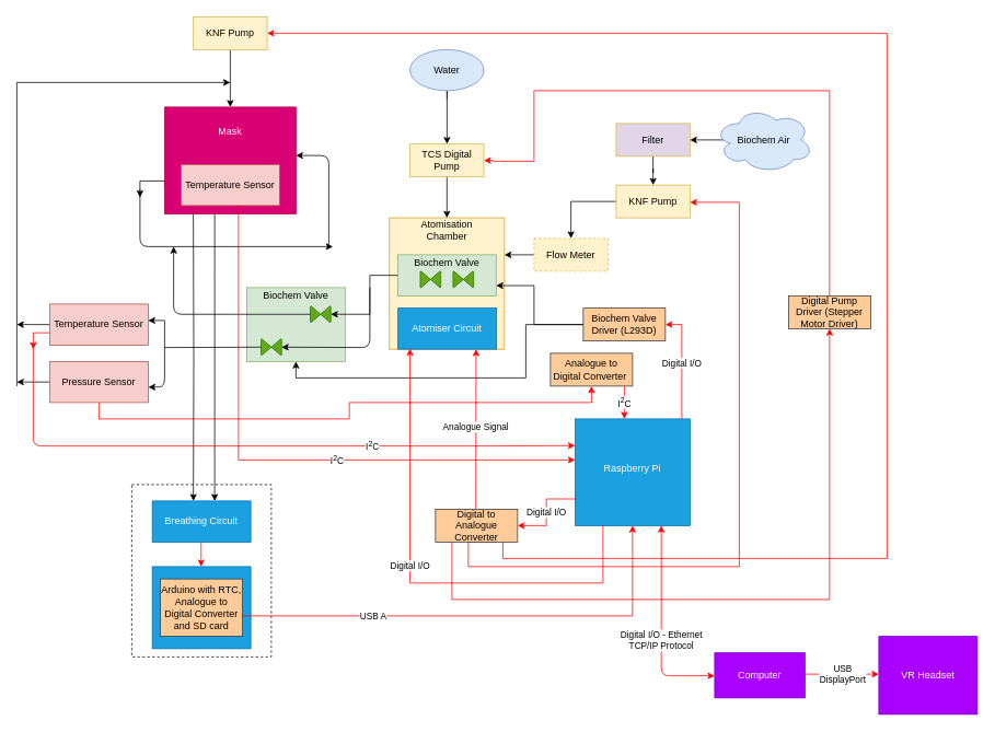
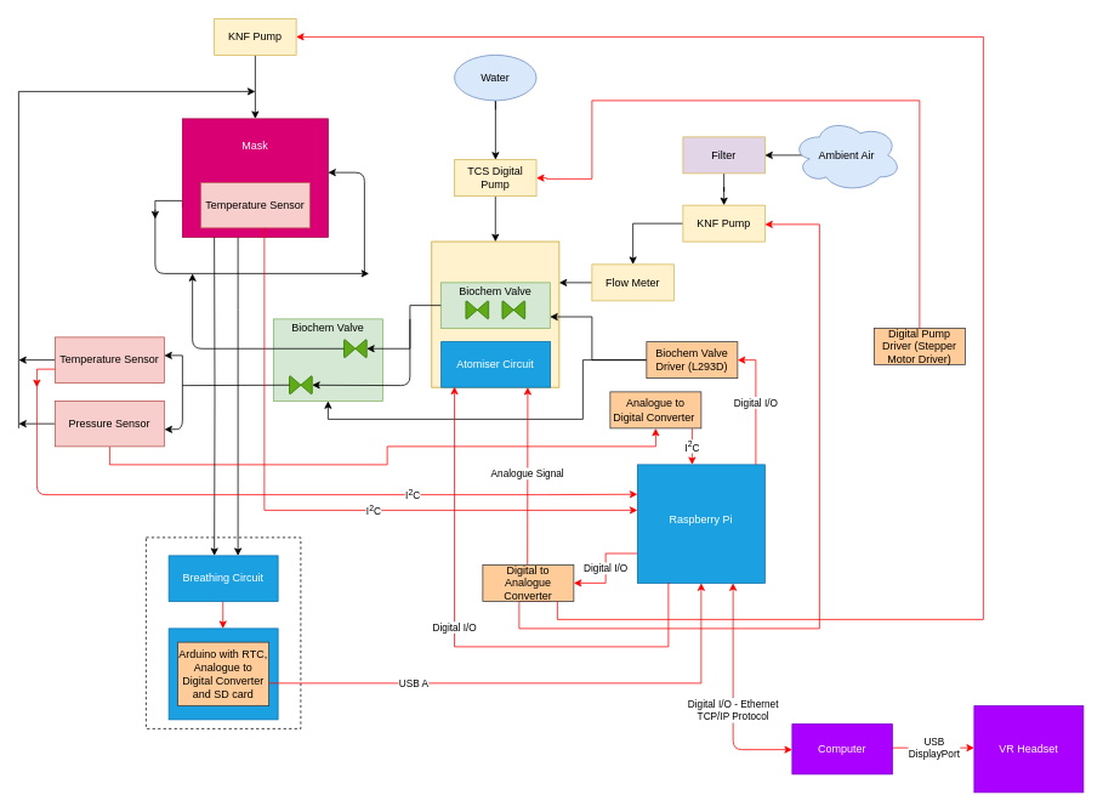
  <mxCell id="0" />
  <mxCell id="1" parent="0" />
  <mxCell id="2" value="" style="rounded=0;whiteSpace=wrap;html=1;dashed=1;fillColor=none;" parent="1" vertex="1"><mxGeometry x="160" y="590" width="170" height="210" as="geometry" /></mxCell>
  <mxCell id="3" value="" style="edgeStyle=orthogonalEdgeStyle;rounded=0;orthogonalLoop=1;jettySize=auto;html=1;" parent="1" source="5" target="11" edge="1"><mxGeometry relative="1" as="geometry" /></mxCell>
  <mxCell id="4" value="" style="edgeStyle=orthogonalEdgeStyle;rounded=0;orthogonalLoop=1;jettySize=auto;html=1;exitX=0.75;exitY=1;exitDx=0;exitDy=0;strokeColor=#FF0000;" parent="1" source="73" target="5" edge="1"><mxGeometry relative="1" as="geometry"><mxPoint x="920" y="680" as="sourcePoint" /><Array as="points"><mxPoint x="570" y="690" /><mxPoint x="900" y="690" /><mxPoint x="900" y="246" /></Array></mxGeometry></mxCell>
  <mxCell id="5" value="KNF Pump" style="rounded=0;whiteSpace=wrap;html=1;fillColor=#fff2cc;strokeColor=#d6b656;" parent="1" vertex="1"><mxGeometry x="750" y="225" width="90" height="40" as="geometry" /></mxCell>
  <mxCell id="6" value="" style="edgeStyle=orthogonalEdgeStyle;rounded=0;orthogonalLoop=1;jettySize=auto;html=1;" parent="1" source="7" target="5" edge="1"><mxGeometry relative="1" as="geometry" /></mxCell>
  <mxCell id="7" value="Filter" style="rounded=0;whiteSpace=wrap;html=1;fillColor=#e1d5e7;strokeColor=#d6b656;" parent="1" vertex="1"><mxGeometry x="750" y="150" width="90" height="40" as="geometry" /></mxCell>
  <mxCell id="8" value="" style="endArrow=classic;html=1;entryX=1;entryY=0.5;entryDx=0;entryDy=0;" parent="1" target="7" edge="1"><mxGeometry width="50" height="50" relative="1" as="geometry"><mxPoint x="890" y="170" as="sourcePoint" /><mxPoint x="1020" y="310" as="targetPoint" /></mxGeometry></mxCell>
- <mxCell id="9" value="Biochem Air" style="ellipse;shape=cloud;whiteSpace=wrap;html=1;fillColor=#dae8fc;strokeColor=#6c8ebf;" parent="1" vertex="1"><mxGeometry x="870" y="130" width="120" height="80" as="geometry" /></mxCell>
+ <mxCell id="9" value="Ambient Air" style="ellipse;shape=cloud;whiteSpace=wrap;html=1;fillColor=#dae8fc;strokeColor=#6c8ebf;" parent="1" vertex="1"><mxGeometry x="870" y="130" width="120" height="80" as="geometry" /></mxCell>
  <mxCell id="10" value="" style="edgeStyle=orthogonalEdgeStyle;rounded=0;orthogonalLoop=1;jettySize=auto;html=1;" parent="1" source="11" target="13" edge="1"><mxGeometry relative="1" as="geometry"><Array as="points"><mxPoint x="620" y="310" /><mxPoint x="620" y="310" /></Array></mxGeometry></mxCell>
- <mxCell id="11" value="Flow Meter" style="rounded=0;whiteSpace=wrap;html=1;fillColor=#fff2cc;strokeColor=#d6b656;dashed=1;" parent="1" vertex="1"><mxGeometry x="650" y="290" width="90" height="40" as="geometry" /></mxCell>
+ <mxCell id="11" value="Flow Meter" style="rounded=0;whiteSpace=wrap;html=1;fillColor=#fff2cc;strokeColor=#d6b656;" parent="1" vertex="1"><mxGeometry x="650" y="290" width="90" height="40" as="geometry" /></mxCell>
  <mxCell id="12" value="" style="group;fillColor=#fff2cc;strokeColor=#d6b656;" parent="1" vertex="1" connectable="0"><mxGeometry x="473.91" y="265" width="140.0" height="160" as="geometry" /></mxCell>
  <mxCell id="13" value="&lt;p style=&quot;line-height: 120%&quot;&gt;&lt;br&gt;&lt;/p&gt;" style="rounded=0;whiteSpace=wrap;html=1;align=center;fillColor=#fff2cc;strokeColor=#d6b656;" parent="12" vertex="1"><mxGeometry width="140" height="160" as="geometry" /></mxCell>
- <mxCell id="14" value="Atomisation Chamber" style="text;html=1;strokeColor=none;fillColor=none;align=center;verticalAlign=middle;whiteSpace=wrap;rounded=0;" parent="12" vertex="1"><mxGeometry x="15.14" y="5" width="109.72" height="20" as="geometry" /></mxCell>
  <mxCell id="15" value="" style="group" parent="12" vertex="1" connectable="0"><mxGeometry x="10" y="45" width="120" height="50" as="geometry" /></mxCell>
  <mxCell id="16" value="" style="rounded=0;whiteSpace=wrap;html=1;fillColor=#d5e8d4;strokeColor=#82b366;" parent="15" vertex="1"><mxGeometry width="120" height="50" as="geometry" /></mxCell>
  <mxCell id="17" value="Biochem Valve" style="text;html=1;strokeColor=none;fillColor=none;align=center;verticalAlign=middle;whiteSpace=wrap;rounded=0;" parent="15" vertex="1"><mxGeometry x="15" width="90" height="20" as="geometry" /></mxCell>
  <mxCell id="18" value="" style="verticalLabelPosition=bottom;verticalAlign=top;html=1;shape=mxgraph.flowchart.collate;rotation=-90;fillColor=#60a917;strokeColor=#2D7600;fontColor=#ffffff;" parent="15" vertex="1"><mxGeometry x="70" y="17.5" width="20" height="25" as="geometry" /></mxCell>
  <mxCell id="19" value="" style="verticalLabelPosition=bottom;verticalAlign=top;html=1;shape=mxgraph.flowchart.collate;rotation=-90;fillColor=#60a917;strokeColor=#2D7600;fontColor=#ffffff;" parent="15" vertex="1"><mxGeometry x="30" y="17.5" width="20" height="25" as="geometry" /></mxCell>
  <mxCell id="20" value="Atomiser Circuit" style="rounded=0;whiteSpace=wrap;html=1;fillColor=#1ba1e2;strokeColor=#006EAF;fontColor=#ffffff;" parent="12" vertex="1"><mxGeometry x="10.44" y="110" width="120" height="50" as="geometry" /></mxCell>
  <mxCell id="21" value="" style="edgeStyle=orthogonalEdgeStyle;rounded=0;orthogonalLoop=1;jettySize=auto;html=1;" parent="1" target="24" edge="1"><mxGeometry relative="1" as="geometry"><mxPoint x="544" y="120" as="sourcePoint" /><Array as="points"><mxPoint x="544" y="105" /></Array></mxGeometry></mxCell>
  <mxCell id="22" value="Water" style="ellipse;whiteSpace=wrap;html=1;fillColor=#dae8fc;strokeColor=#6c8ebf;" parent="1" vertex="1"><mxGeometry x="498.91" y="60" width="90" height="50" as="geometry" /></mxCell>
  <mxCell id="23" value="" style="edgeStyle=orthogonalEdgeStyle;rounded=0;orthogonalLoop=1;jettySize=auto;html=1;entryX=0.5;entryY=0;entryDx=0;entryDy=0;" parent="1" source="24" target="13" edge="1"><mxGeometry relative="1" as="geometry"><mxPoint x="544" y="260" as="targetPoint" /></mxGeometry></mxCell>
  <mxCell id="24" value="TCS Digital Pump" style="rounded=0;whiteSpace=wrap;html=1;fillColor=#fff2cc;strokeColor=#d6b656;" parent="1" vertex="1"><mxGeometry x="498.91" y="175" width="90" height="40" as="geometry" /></mxCell>
  <mxCell id="25" style="edgeStyle=orthogonalEdgeStyle;rounded=0;orthogonalLoop=1;jettySize=auto;html=1;entryX=0.5;entryY=0;entryDx=0;entryDy=0;fontColor=#FFFFFF;" parent="1" source="26" target="29" edge="1"><mxGeometry relative="1" as="geometry" /></mxCell>
  <mxCell id="26" value="KNF Pump" style="rounded=0;whiteSpace=wrap;html=1;fillColor=#fff2cc;strokeColor=#d6b656;" parent="1" vertex="1"><mxGeometry x="235" y="20" width="90" height="40" as="geometry" /></mxCell>
  <mxCell id="27" style="edgeStyle=elbowEdgeStyle;rounded=0;orthogonalLoop=1;jettySize=auto;html=1;exitX=0;exitY=0.75;exitDx=0;exitDy=0;fontColor=#000000;elbow=vertical;" parent="1" source="29" edge="1"><mxGeometry relative="1" as="geometry"><mxPoint x="170" y="240" as="targetPoint" /><Array as="points"><mxPoint x="180" y="220" /></Array></mxGeometry></mxCell>
  <mxCell id="28" value="" style="edgeStyle=orthogonalEdgeStyle;rounded=0;orthogonalLoop=1;jettySize=auto;html=1;" parent="1" source="29" edge="1"><mxGeometry relative="1" as="geometry"><mxPoint x="261" y="610" as="targetPoint" /><Array as="points"><mxPoint x="261" y="340" /><mxPoint x="261" y="340" /></Array></mxGeometry></mxCell>
  <mxCell id="29" value="" style="rounded=0;whiteSpace=wrap;html=1;fillColor=#d80073;strokeColor=#A50040;fontColor=#ffffff;" parent="1" vertex="1"><mxGeometry x="200" y="130" width="160" height="130" as="geometry" /></mxCell>
  <mxCell id="30" value="Mask" style="text;html=1;strokeColor=none;fillColor=none;align=center;verticalAlign=middle;whiteSpace=wrap;rounded=0;fontColor=#FFFFFF;" parent="1" vertex="1"><mxGeometry x="260" y="150" width="40" height="20" as="geometry" /></mxCell>
  <mxCell id="31" value="Temperature Sensor" style="rounded=0;whiteSpace=wrap;html=1;fillColor=#f8cecc;strokeColor=#b85450;" parent="1" vertex="1"><mxGeometry x="220" y="200" width="120" height="50" as="geometry" /></mxCell>
  <mxCell id="32" value="" style="group" parent="1" vertex="1" connectable="0"><mxGeometry x="700" y="510" width="140" height="130" as="geometry" /></mxCell>
  <mxCell id="33" value="" style="rounded=0;whiteSpace=wrap;html=1;fillColor=#1ba1e2;strokeColor=#006EAF;fontColor=#ffffff;" parent="32" vertex="1"><mxGeometry width="140" height="130" as="geometry" /></mxCell>
  <mxCell id="34" value="&lt;font color=&quot;#ffffff&quot;&gt;Raspberry Pi&lt;/font&gt;" style="text;html=1;strokeColor=none;fillColor=none;align=center;verticalAlign=middle;whiteSpace=wrap;rounded=0;fontColor=#000000;" parent="32" vertex="1"><mxGeometry x="20" y="50" width="100" height="20" as="geometry" /></mxCell>
  <mxCell id="35" value="" style="group" parent="1" vertex="1" connectable="0"><mxGeometry x="300" y="350" width="120" height="90" as="geometry" /></mxCell>
  <mxCell id="36" value="" style="rounded=0;whiteSpace=wrap;html=1;fillColor=#d5e8d4;strokeColor=#82b366;" parent="35" vertex="1"><mxGeometry width="120" height="90" as="geometry" /></mxCell>
  <mxCell id="37" value="Biochem Valve" style="text;html=1;strokeColor=none;fillColor=none;align=center;verticalAlign=middle;whiteSpace=wrap;rounded=0;" parent="35" vertex="1"><mxGeometry x="15" width="90" height="20" as="geometry" /></mxCell>
  <mxCell id="38" value="" style="verticalLabelPosition=bottom;verticalAlign=top;html=1;shape=mxgraph.flowchart.collate;rotation=-90;fillColor=#60a917;strokeColor=#2D7600;fontColor=#ffffff;" parent="35" vertex="1"><mxGeometry x="80" y="20" width="20" height="25" as="geometry" /></mxCell>
  <mxCell id="39" value="" style="verticalLabelPosition=bottom;verticalAlign=top;html=1;shape=mxgraph.flowchart.collate;rotation=-90;fillColor=#60a917;strokeColor=#2D7600;fontColor=#ffffff;" parent="35" vertex="1"><mxGeometry x="20" y="60" width="20" height="25" as="geometry" /></mxCell>
  <mxCell id="40" value="" style="endArrow=classic;html=1;fontColor=#000000;edgeStyle=elbowEdgeStyle;" parent="35" source="38" edge="1"><mxGeometry width="50" height="50" relative="1" as="geometry"><mxPoint x="40" y="30" as="sourcePoint" /><mxPoint x="-89" y="-50" as="targetPoint" /><Array as="points"><mxPoint x="-89" y="-10" /><mxPoint x="-80" y="-10" /></Array></mxGeometry></mxCell>
  <mxCell id="41" value="" style="endArrow=classic;html=1;fontColor=#000000;edgeStyle=elbowEdgeStyle;" parent="1" edge="1"><mxGeometry width="50" height="50" relative="1" as="geometry"><mxPoint x="170" y="230" as="sourcePoint" /><mxPoint x="405" y="300" as="targetPoint" /><Array as="points"><mxPoint x="170" y="300" /></Array></mxGeometry></mxCell>
  <mxCell id="42" value="" style="endArrow=classic;html=1;fontColor=#000000;" parent="1" edge="1"><mxGeometry width="50" height="50" relative="1" as="geometry"><mxPoint x="400" y="300" as="sourcePoint" /><mxPoint x="360" y="189" as="targetPoint" /><Array as="points"><mxPoint x="400" y="189" /></Array></mxGeometry></mxCell>
  <mxCell id="43" value="" style="edgeStyle=orthogonalEdgeStyle;rounded=0;orthogonalLoop=1;jettySize=auto;html=1;entryX=0.5;entryY=1;entryDx=0;entryDy=0;entryPerimeter=0;" parent="1" source="16" target="38" edge="1"><mxGeometry relative="1" as="geometry"><mxPoint x="403.91" y="335" as="targetPoint" /><Array as="points"><mxPoint x="450" y="335" /><mxPoint x="450" y="382" /></Array></mxGeometry></mxCell>
  <mxCell id="44" value="" style="endArrow=classic;html=1;fontColor=#000000;edgeStyle=elbowEdgeStyle;" parent="1" target="39" edge="1"><mxGeometry width="50" height="50" relative="1" as="geometry"><mxPoint x="450" y="350" as="sourcePoint" /><mxPoint x="400" y="430" as="targetPoint" /><Array as="points"><mxPoint x="450" y="423" /><mxPoint x="460" y="380" /><mxPoint x="430" y="400" /></Array></mxGeometry></mxCell>
  <mxCell id="45" value="" style="endArrow=none;html=1;entryX=0.5;entryY=0;entryDx=0;entryDy=0;entryPerimeter=0;" parent="1" target="39" edge="1"><mxGeometry width="50" height="50" relative="1" as="geometry"><mxPoint x="200" y="423" as="sourcePoint" /><mxPoint x="290" y="420" as="targetPoint" /></mxGeometry></mxCell>
  <mxCell id="46" value="" style="edgeStyle=orthogonalEdgeStyle;rounded=0;orthogonalLoop=1;jettySize=auto;html=1;" parent="1" source="47" edge="1"><mxGeometry relative="1" as="geometry"><mxPoint x="20" y="395" as="targetPoint" /><Array as="points"><mxPoint x="30" y="395" /><mxPoint x="30" y="395" /></Array></mxGeometry></mxCell>
  <mxCell id="47" value="Temperature Sensor" style="rounded=0;whiteSpace=wrap;html=1;fillColor=#f8cecc;strokeColor=#b85450;" parent="1" vertex="1"><mxGeometry x="60" y="370" width="120" height="50" as="geometry" /></mxCell>
  <mxCell id="48" value="" style="edgeStyle=orthogonalEdgeStyle;rounded=0;orthogonalLoop=1;jettySize=auto;html=1;" parent="1" source="50" edge="1"><mxGeometry relative="1" as="geometry"><mxPoint x="20" y="465" as="targetPoint" /></mxGeometry></mxCell>
  <mxCell id="49" value="" style="edgeStyle=orthogonalEdgeStyle;rounded=0;orthogonalLoop=1;jettySize=auto;html=1;entryX=0.5;entryY=1;entryDx=0;entryDy=0;strokeColor=#FF0000;" parent="1" source="50" target="80" edge="1"><mxGeometry relative="1" as="geometry"><mxPoint x="120" y="570" as="targetPoint" /><Array as="points"><mxPoint x="120" y="510" /><mxPoint x="425" y="510" /><mxPoint x="425" y="490" /><mxPoint x="720" y="490" /></Array></mxGeometry></mxCell>
  <mxCell id="50" value="Pressure Sensor" style="rounded=0;whiteSpace=wrap;html=1;fillColor=#f8cecc;strokeColor=#b85450;" parent="1" vertex="1"><mxGeometry x="60" y="440" width="120" height="50" as="geometry" /></mxCell>
  <mxCell id="51" value="" style="endArrow=classic;html=1;entryX=1.002;entryY=0.626;entryDx=0;entryDy=0;entryPerimeter=0;" parent="1" target="50" edge="1"><mxGeometry width="50" height="50" relative="1" as="geometry"><mxPoint x="200" y="390" as="sourcePoint" /><mxPoint x="200" y="470" as="targetPoint" /><Array as="points"><mxPoint x="200" y="471" /></Array></mxGeometry></mxCell>
  <mxCell id="52" value="" style="endArrow=classic;html=1;entryX=1;entryY=0.5;entryDx=0;entryDy=0;" parent="1" edge="1"><mxGeometry width="50" height="50" relative="1" as="geometry"><mxPoint x="200" y="390" as="sourcePoint" /><mxPoint x="180" y="390" as="targetPoint" /></mxGeometry></mxCell>
  <mxCell id="53" value="" style="endArrow=none;html=1;" parent="1" edge="1"><mxGeometry width="50" height="50" relative="1" as="geometry"><mxPoint x="20" y="470" as="sourcePoint" /><mxPoint x="20" y="100" as="targetPoint" /></mxGeometry></mxCell>
  <mxCell id="54" value="" style="endArrow=classic;html=1;" parent="1" edge="1"><mxGeometry width="50" height="50" relative="1" as="geometry"><mxPoint x="20" y="100" as="sourcePoint" /><mxPoint x="280" y="100" as="targetPoint" /></mxGeometry></mxCell>
  <mxCell id="55" value="" style="edgeStyle=orthogonalEdgeStyle;rounded=0;orthogonalLoop=1;jettySize=auto;html=1;entryX=0.417;entryY=0;entryDx=0;entryDy=0;entryPerimeter=0;" parent="1" target="59" edge="1"><mxGeometry relative="1" as="geometry"><mxPoint x="235" y="260" as="sourcePoint" /><mxPoint x="235" y="590" as="targetPoint" /></mxGeometry></mxCell>
  <mxCell id="56" value="Breathing Circuit" style="text;html=1;strokeColor=none;fillColor=none;align=center;verticalAlign=middle;whiteSpace=wrap;rounded=0;fontColor=#FFFFFF;" parent="1" vertex="1"><mxGeometry x="185" y="710" width="110" height="20" as="geometry" /></mxCell>
  <mxCell id="57" value="Text" style="text;html=1;align=center;verticalAlign=middle;resizable=0;points=[];autosize=1;fontColor=#FFFFFF;" parent="1" vertex="1"><mxGeometry x="514" y="644" width="40" height="20" as="geometry" /></mxCell>
  <mxCell id="58" value="" style="edgeStyle=orthogonalEdgeStyle;rounded=0;orthogonalLoop=1;jettySize=auto;html=1;strokeColor=#FF0000;" parent="1" edge="1"><mxGeometry relative="1" as="geometry"><mxPoint x="244.5" y="660" as="sourcePoint" /><mxPoint x="244.5" y="690" as="targetPoint" /></mxGeometry></mxCell>
  <mxCell id="59" value="Breathing Circuit" style="rounded=0;whiteSpace=wrap;html=1;fillColor=#1ba1e2;strokeColor=#006EAF;fontColor=#ffffff;" parent="1" vertex="1"><mxGeometry x="185" y="610" width="120" height="50" as="geometry" /></mxCell>
  <mxCell id="60" value="" style="rounded=0;whiteSpace=wrap;html=1;fillColor=#1ba1e2;strokeColor=#006EAF;fontColor=#ffffff;" parent="1" vertex="1"><mxGeometry x="185" y="690" width="120" height="100" as="geometry" /></mxCell>
  <mxCell id="61" value="USB A" style="edgeStyle=orthogonalEdgeStyle;rounded=0;orthogonalLoop=1;jettySize=auto;html=1;entryX=0.5;entryY=1;entryDx=0;entryDy=0;strokeColor=#FF0000;" parent="1" source="62" target="33" edge="1"><mxGeometry x="-0.461" relative="1" as="geometry"><mxPoint x="400" y="600" as="targetPoint" /><Array as="points"><mxPoint x="770" y="750" /></Array><mxPoint x="1" as="offset" /></mxGeometry></mxCell>
  <mxCell id="62" value="Arduino with RTC, Analogue to Digital Converter and SD card" style="rounded=0;whiteSpace=wrap;html=1;fillColor=#ffcc99;strokeColor=#36393d;" parent="1" vertex="1"><mxGeometry x="195" y="705" width="100" height="70" as="geometry" /></mxCell>
  <mxCell id="63" value="" style="edgeStyle=orthogonalEdgeStyle;rounded=0;orthogonalLoop=1;jettySize=auto;html=1;entryX=0.5;entryY=1;entryDx=0;entryDy=0;" parent="1" source="66" target="36" edge="1"><mxGeometry relative="1" as="geometry"><mxPoint x="434" y="500" as="targetPoint" /><Array as="points"><mxPoint x="640" y="395" /><mxPoint x="640" y="460" /><mxPoint x="360" y="460" /></Array></mxGeometry></mxCell>
  <mxCell id="64" value="" style="edgeStyle=orthogonalEdgeStyle;rounded=0;orthogonalLoop=1;jettySize=auto;html=1;entryX=1;entryY=0.75;entryDx=0;entryDy=0;" parent="1" source="66" target="16" edge="1"><mxGeometry relative="1" as="geometry"><mxPoint x="650" y="360" as="targetPoint" /><Array as="points"><mxPoint x="650" y="347" /></Array></mxGeometry></mxCell>
  <mxCell id="65" value="Digital I/O" style="edgeStyle=orthogonalEdgeStyle;rounded=0;orthogonalLoop=1;jettySize=auto;html=1;entryX=1;entryY=0.5;entryDx=0;entryDy=0;strokeColor=#FF0000;" parent="1" target="66" edge="1"><mxGeometry relative="1" as="geometry"><mxPoint x="830" y="510" as="sourcePoint" /><mxPoint x="780" y="460" as="targetPoint" /><Array as="points"><mxPoint x="830" y="510" /><mxPoint x="830" y="395" /></Array></mxGeometry></mxCell>
  <mxCell id="66" value="Biochem Valve Driver (L293D)" style="rounded=0;whiteSpace=wrap;html=1;fillColor=#ffcc99;strokeColor=#36393d;" parent="1" vertex="1"><mxGeometry x="710" y="375" width="100" height="40" as="geometry" /></mxCell>
  <mxCell id="67" style="edgeStyle=orthogonalEdgeStyle;rounded=0;orthogonalLoop=1;jettySize=auto;html=1;exitX=0.5;exitY=0;exitDx=0;exitDy=0;strokeColor=#FF0000;" parent="1" source="68" edge="1"><mxGeometry relative="1" as="geometry"><mxPoint x="589" y="195" as="targetPoint" /><Array as="points"><mxPoint x="1010" y="110" /><mxPoint x="650" y="110" /><mxPoint x="650" y="196" /><mxPoint x="600" y="196" /></Array></mxGeometry></mxCell>
  <mxCell id="68" value="Digital Pump Driver (Stepper Motor Driver)" style="rounded=0;whiteSpace=wrap;html=1;fillColor=#ffcc99;strokeColor=#36393d;" parent="1" vertex="1"><mxGeometry x="960" y="360" width="100" height="40" as="geometry" /></mxCell>
  <mxCell id="69" value="I&lt;sup&gt;2&lt;/sup&gt;C&lt;sup&gt;&lt;br&gt;&lt;/sup&gt;" style="edgeStyle=orthogonalEdgeStyle;rounded=0;orthogonalLoop=1;jettySize=auto;html=1;strokeColor=#FF0000;" parent="1" source="31" target="33" edge="1"><mxGeometry x="-0.138" y="120" relative="1" as="geometry"><mxPoint x="280" y="330" as="targetPoint" /><Array as="points"><mxPoint x="290" y="560" /></Array><mxPoint x="120" y="120" as="offset" /></mxGeometry></mxCell>
  <mxCell id="70" style="edgeStyle=elbowEdgeStyle;rounded=0;orthogonalLoop=1;jettySize=auto;html=1;fontColor=#000000;elbow=vertical;strokeColor=#FF0000;" parent="1" edge="1"><mxGeometry relative="1" as="geometry"><mxPoint x="40" y="425" as="targetPoint" /><Array as="points"><mxPoint x="40" y="405" /></Array><mxPoint x="60" y="405" as="sourcePoint" /></mxGeometry></mxCell>
  <mxCell id="71" value="I&lt;sup&gt;2&lt;/sup&gt;C" style="endArrow=classic;html=1;entryX=0;entryY=0.25;entryDx=0;entryDy=0;strokeColor=#FF0000;" parent="1" target="33" edge="1"><mxGeometry x="0.368" width="50" height="50" relative="1" as="geometry"><mxPoint x="40" y="420" as="sourcePoint" /><mxPoint x="40" y="570" as="targetPoint" /><Array as="points"><mxPoint x="40" y="543" /><mxPoint x="480" y="543" /><mxPoint x="600" y="543" /></Array><mxPoint as="offset" /></mxGeometry></mxCell>
- <mxCell id="72" value="" style="edgeStyle=orthogonalEdgeStyle;rounded=0;orthogonalLoop=1;jettySize=auto;html=1;entryX=0.5;entryY=1;entryDx=0;entryDy=0;strokeColor=#FF0000;" parent="1" source="73" target="68" edge="1"><mxGeometry relative="1" as="geometry"><mxPoint x="1050" y="400" as="targetPoint" /><Array as="points"><mxPoint x="550" y="730" /><mxPoint x="1010" y="730" /></Array></mxGeometry></mxCell>
  <mxCell id="73" value="Digital to Analogue Converter" style="rounded=0;whiteSpace=wrap;html=1;fillColor=#ffcc99;strokeColor=#36393d;" parent="1" vertex="1"><mxGeometry x="530" y="620" width="100" height="40" as="geometry" /></mxCell>
  <mxCell id="74" value="Analogue Signal" style="edgeStyle=orthogonalEdgeStyle;rounded=0;orthogonalLoop=1;jettySize=auto;html=1;entryX=0.75;entryY=0;entryDx=0;entryDy=0;strokeColor=#FF0000;" parent="1" edge="1"><mxGeometry x="0.026" relative="1" as="geometry"><mxPoint x="579.14" y="619.71" as="sourcePoint" /><mxPoint x="579.397" y="424.88" as="targetPoint" /><Array as="points"><mxPoint x="579.14" y="609.71" /></Array><mxPoint as="offset" /></mxGeometry></mxCell>
  <mxCell id="75" value="Digital I/O" style="edgeStyle=orthogonalEdgeStyle;rounded=0;orthogonalLoop=1;jettySize=auto;html=1;entryX=0.75;entryY=0;entryDx=0;entryDy=0;exitX=0.25;exitY=1;exitDx=0;exitDy=0;strokeColor=#FF0000;" parent="1" source="33" edge="1"><mxGeometry x="0.106" relative="1" as="geometry"><mxPoint x="498.914" y="619.996" as="sourcePoint" /><mxPoint x="498.914" y="424.281" as="targetPoint" /><Array as="points"><mxPoint x="734" y="710" /><mxPoint x="499" y="710" /></Array><mxPoint as="offset" /></mxGeometry></mxCell>
  <mxCell id="76" value="Digital I/O" style="edgeStyle=orthogonalEdgeStyle;rounded=0;orthogonalLoop=1;jettySize=auto;html=1;exitX=0;exitY=0.75;exitDx=0;exitDy=0;strokeColor=#FF0000;" parent="1" source="33" target="73" edge="1"><mxGeometry relative="1" as="geometry"><mxPoint x="664.35" y="640" as="sourcePoint" /></mxGeometry></mxCell>
  <mxCell id="77" value="USB&lt;br&gt;DisplayPort" style="edgeStyle=orthogonalEdgeStyle;rounded=0;orthogonalLoop=1;jettySize=auto;html=1;exitX=1;exitY=0.5;exitDx=0;exitDy=0;strokeColor=#FF0000;" parent="1" source="83" target="82" edge="1"><mxGeometry x="0.024" relative="1" as="geometry"><mxPoint x="1000" y="822.5" as="sourcePoint" /><mxPoint x="1090" y="830" as="targetPoint" /><Array as="points"><mxPoint x="980" y="821" /></Array><mxPoint as="offset" /></mxGeometry></mxCell>
  <mxCell id="78" value="Digital I/O - Ethernet&lt;br&gt;TCP/IP Protocol" style="endArrow=classic;startArrow=classic;html=1;entryX=0.75;entryY=1;entryDx=0;entryDy=0;strokeColor=#FF0000;" parent="1" target="33" edge="1"><mxGeometry x="-0.476" y="-43" width="50" height="50" relative="1" as="geometry"><mxPoint x="870" y="823" as="sourcePoint" /><mxPoint x="190" y="890" as="targetPoint" /><Array as="points"><mxPoint x="805" y="823" /></Array><mxPoint x="-43" y="-43" as="offset" /></mxGeometry></mxCell>
  <mxCell id="79" value="I&lt;sup&gt;2&lt;/sup&gt;C" style="edgeStyle=orthogonalEdgeStyle;rounded=0;orthogonalLoop=1;jettySize=auto;html=1;strokeColor=#FF0000;" parent="1" source="80" edge="1"><mxGeometry relative="1" as="geometry"><mxPoint x="760" y="510" as="targetPoint" /><Array as="points"><mxPoint x="760" y="510" /></Array><mxPoint as="offset" /></mxGeometry></mxCell>
  <mxCell id="80" value="Analogue to Digital Converter&amp;nbsp;" style="rounded=0;whiteSpace=wrap;html=1;fillColor=#ffcc99;strokeColor=#36393d;" parent="1" vertex="1"><mxGeometry x="670" y="430" width="100" height="40" as="geometry" /></mxCell>
  <mxCell id="81" value="" style="edgeStyle=orthogonalEdgeStyle;rounded=0;orthogonalLoop=1;jettySize=auto;html=1;strokeColor=#FF0000;" parent="1" source="73" target="26" edge="1"><mxGeometry relative="1" as="geometry"><mxPoint x="613" y="670" as="sourcePoint" /><mxPoint x="883.35" y="240.281" as="targetPoint" /><Array as="points"><mxPoint x="612" y="680" /><mxPoint x="1080" y="680" /><mxPoint x="1080" y="40" /></Array></mxGeometry></mxCell>
  <mxCell id="82" value="VR Headset" style="rounded=0;whiteSpace=wrap;html=1;fillColor=#aa00ff;strokeColor=#7700CC;fontColor=#ffffff;" parent="1" vertex="1"><mxGeometry x="1070" y="775" width="120" height="95" as="geometry" /></mxCell>
  <mxCell id="83" value="Computer" style="rounded=0;whiteSpace=wrap;html=1;fillColor=#aa00ff;strokeColor=#7700CC;fontColor=#ffffff;" parent="1" vertex="1"><mxGeometry x="870" y="795" width="110" height="55" as="geometry" /></mxCell>
